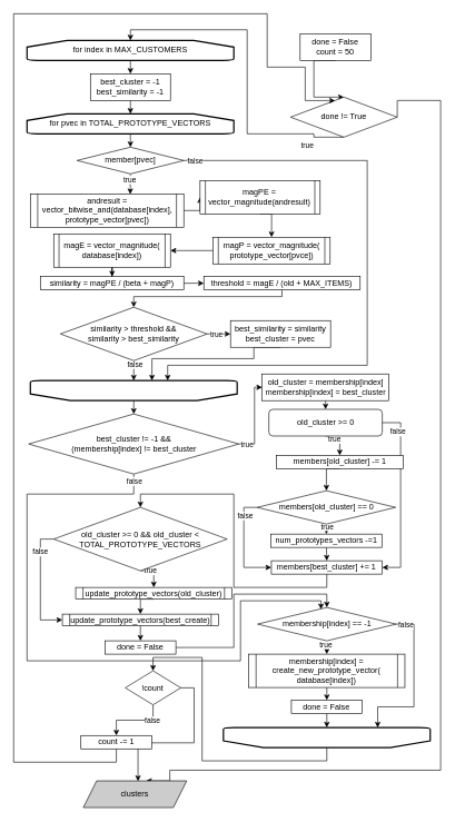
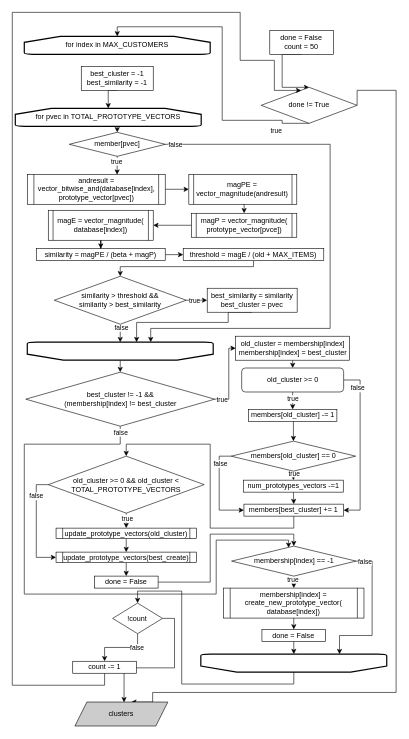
  <mxCell id="0" />
  <mxCell id="1" parent="0" />
  <mxCell id="2" style="edgeStyle=orthogonalEdgeStyle;rounded=0;orthogonalLoop=1;jettySize=auto;html=1;exitX=0.5;exitY=1;exitDx=0;exitDy=0;entryX=0.5;entryY=0;entryDx=0;entryDy=0;" edge="1" parent="1" source="92" target="7"><mxGeometry relative="1" as="geometry"><mxPoint x="470" y="80" as="sourcePoint" /><Array as="points"><mxPoint x="470" y="90" /></Array></mxGeometry></mxCell>
  <mxCell id="3" style="edgeStyle=orthogonalEdgeStyle;rounded=0;orthogonalLoop=1;jettySize=auto;html=1;exitX=1;exitY=0.5;exitDx=0;exitDy=0;entryX=0.607;entryY=-0.001;entryDx=0;entryDy=0;entryPerimeter=0;" edge="1" parent="1" source="7" target="49"><mxGeometry relative="1" as="geometry"><mxPoint x="660" y="1171.25" as="targetPoint" /><Array as="points"><mxPoint x="660" y="150" /><mxPoint x="660" y="1154" /><mxPoint x="254" y="1154" /><mxPoint x="254" y="1170" /></Array></mxGeometry></mxCell>
  <mxCell id="4" value="false" style="edgeLabel;html=1;align=center;verticalAlign=middle;resizable=0;points=[];" vertex="1" connectable="0" parent="3"><mxGeometry x="-0.731" relative="1" as="geometry"><mxPoint x="-88" y="-94" as="offset" /></mxGeometry></mxCell>
  <mxCell id="5" style="edgeStyle=orthogonalEdgeStyle;rounded=0;orthogonalLoop=1;jettySize=auto;html=1;exitX=0.5;exitY=1;exitDx=0;exitDy=0;entryX=0.5;entryY=0;entryDx=0;entryDy=0;entryPerimeter=0;" edge="1" parent="1" source="7" target="9"><mxGeometry relative="1" as="geometry"><mxPoint x="195.241" y="70" as="targetPoint" /><Array as="points"><mxPoint x="470" y="200" /><mxPoint x="370" y="200" /><mxPoint x="370" y="44" /><mxPoint x="195" y="44" /></Array></mxGeometry></mxCell>
  <mxCell id="6" value="true" style="edgeLabel;html=1;align=center;verticalAlign=middle;resizable=0;points=[];" vertex="1" connectable="0" parent="5"><mxGeometry x="-0.414" relative="1" as="geometry"><mxPoint x="85" y="17" as="offset" /></mxGeometry></mxCell>
  <mxCell id="7" value="done != True" style="rhombus;whiteSpace=wrap;html=1;" vertex="1" parent="1"><mxGeometry x="435" y="145" width="160" height="60" as="geometry" /></mxCell>
- <mxCell id="8" style="edgeStyle=orthogonalEdgeStyle;rounded=0;orthogonalLoop=1;jettySize=auto;html=1;exitX=0.5;exitY=1;exitDx=0;exitDy=0;exitPerimeter=0;entryX=0.5;entryY=0;entryDx=0;entryDy=0;" edge="1" parent="1" source="9" target="13"><mxGeometry relative="1" as="geometry" /></mxCell>
  <mxCell id="9" value="for index in MAX_CUSTOMERS" style="strokeWidth=2;html=1;shape=mxgraph.flowchart.loop_limit;whiteSpace=wrap;" vertex="1" parent="1"><mxGeometry x="40" y="60" width="310" height="30" as="geometry" /></mxCell>
  <mxCell id="10" style="edgeStyle=orthogonalEdgeStyle;rounded=0;orthogonalLoop=1;jettySize=auto;html=1;exitX=0.5;exitY=0;exitDx=0;exitDy=0;exitPerimeter=0;entryX=0.5;entryY=0;entryDx=0;entryDy=0;" edge="1" parent="1" source="11" target="46"><mxGeometry relative="1" as="geometry" /></mxCell>
  <mxCell id="11" value="" style="strokeWidth=2;html=1;shape=mxgraph.flowchart.loop_limit;whiteSpace=wrap;rotation=-180;" vertex="1" parent="1"><mxGeometry x="45" y="570" width="310" height="30" as="geometry" /></mxCell>
  <mxCell id="12" style="edgeStyle=orthogonalEdgeStyle;rounded=0;orthogonalLoop=1;jettySize=auto;html=1;exitX=0.5;exitY=1;exitDx=0;exitDy=0;entryX=0.5;entryY=0;entryDx=0;entryDy=0;entryPerimeter=0;" edge="1" parent="1" source="13" target="15"><mxGeometry relative="1" as="geometry" /></mxCell>
  <mxCell id="13" value="best_cluster = -1&lt;br&gt;best_similarity = -1" style="rounded=0;whiteSpace=wrap;html=1;" vertex="1" parent="1"><mxGeometry x="135" y="110" width="120" height="40" as="geometry" /></mxCell>
  <mxCell id="14" style="edgeStyle=orthogonalEdgeStyle;rounded=0;orthogonalLoop=1;jettySize=auto;html=1;exitX=0.5;exitY=1;exitDx=0;exitDy=0;exitPerimeter=0;entryX=0.5;entryY=0;entryDx=0;entryDy=0;" edge="1" parent="1" source="15" target="20"><mxGeometry relative="1" as="geometry" /></mxCell>
- <mxCell id="15" value="for&amp;nbsp;pvec&lt;span style=&quot;background-color: initial;&quot;&gt;&amp;nbsp;in&amp;nbsp;TOTAL_PROTOTYPE_VECTORS&lt;/span&gt;" style="strokeWidth=2;html=1;shape=mxgraph.flowchart.loop_limit;whiteSpace=wrap;" vertex="1" parent="1"><mxGeometry x="40" y="170" width="310" height="30" as="geometry" /></mxCell>
+ <mxCell id="15" value="for&amp;nbsp;pvec&lt;span style=&quot;background-color: initial;&quot;&gt;&amp;nbsp;in&amp;nbsp;TOTAL_PROTOTYPE_VECTORS&lt;/span&gt;" style="strokeWidth=2;html=1;shape=mxgraph.flowchart.loop_limit;whiteSpace=wrap;" vertex="1" parent="1"><mxGeometry x="25" y="180" width="310" height="30" as="geometry" /></mxCell>
  <mxCell id="16" style="edgeStyle=orthogonalEdgeStyle;rounded=0;orthogonalLoop=1;jettySize=auto;html=1;exitX=0.5;exitY=1;exitDx=0;exitDy=0;entryX=0.651;entryY=0.012;entryDx=0;entryDy=0;entryPerimeter=0;" edge="1" parent="1" source="20" target="22"><mxGeometry relative="1" as="geometry"><mxPoint x="360" y="300" as="targetPoint" /></mxGeometry></mxCell>
  <mxCell id="17" value="true" style="edgeLabel;html=1;align=center;verticalAlign=middle;resizable=0;points=[];" vertex="1" connectable="0" parent="16"><mxGeometry x="-0.391" y="-1" relative="1" as="geometry"><mxPoint as="offset" /></mxGeometry></mxCell>
  <mxCell id="18" style="edgeStyle=orthogonalEdgeStyle;rounded=0;orthogonalLoop=1;jettySize=auto;html=1;exitX=1;exitY=0.5;exitDx=0;exitDy=0;entryX=0.336;entryY=1.002;entryDx=0;entryDy=0;entryPerimeter=0;" edge="1" parent="1" source="20" target="11"><mxGeometry relative="1" as="geometry"><mxPoint x="570" y="360" as="targetPoint" /><Array as="points"><mxPoint x="550" y="240" /><mxPoint x="550" y="547" /><mxPoint x="251" y="547" /></Array></mxGeometry></mxCell>
  <mxCell id="19" value="false" style="edgeLabel;html=1;align=center;verticalAlign=middle;resizable=0;points=[];" vertex="1" connectable="0" parent="18"><mxGeometry x="-0.859" relative="1" as="geometry"><mxPoint x="-48" as="offset" /></mxGeometry></mxCell>
  <mxCell id="20" value="member[pvec]" style="rhombus;whiteSpace=wrap;html=1;" vertex="1" parent="1"><mxGeometry x="115" y="220" width="160" height="40" as="geometry" /></mxCell>
  <mxCell id="21" style="edgeStyle=orthogonalEdgeStyle;rounded=0;orthogonalLoop=1;jettySize=auto;html=1;exitX=1;exitY=0.5;exitDx=0;exitDy=0;entryX=0;entryY=0.5;entryDx=0;entryDy=0;" edge="1" parent="1" source="22" target="24"><mxGeometry relative="1" as="geometry" /></mxCell>
  <mxCell id="22" value="andresult = vector_bitwise_and(database[index], prototype_vector[pvec])" style="shape=process;whiteSpace=wrap;html=1;backgroundOutline=1;size=0.046;" vertex="1" parent="1"><mxGeometry x="45" y="290" width="230" height="50" as="geometry" /></mxCell>
  <mxCell id="23" style="edgeStyle=orthogonalEdgeStyle;rounded=0;orthogonalLoop=1;jettySize=auto;html=1;exitX=0.5;exitY=1;exitDx=0;exitDy=0;entryX=0.5;entryY=0;entryDx=0;entryDy=0;" edge="1" parent="1" source="24" target="26"><mxGeometry relative="1" as="geometry" /></mxCell>
- <mxCell id="24" value="magPE = vector_magnitude(andresult)" style="shape=process;whiteSpace=wrap;html=1;backgroundOutline=1;size=0.046;" vertex="1" parent="1"><mxGeometry x="299.38" y="270" width="180" height="50" as="geometry" /></mxCell>
+ <mxCell id="24" value="magPE = vector_magnitude(andresult)" style="shape=process;whiteSpace=wrap;html=1;backgroundOutline=1;size=0.046;" vertex="1" parent="1"><mxGeometry x="314.38" y="290" width="180" height="50" as="geometry" /></mxCell>
  <mxCell id="25" style="edgeStyle=orthogonalEdgeStyle;rounded=0;orthogonalLoop=1;jettySize=auto;html=1;exitX=0;exitY=0.5;exitDx=0;exitDy=0;entryX=1;entryY=0.5;entryDx=0;entryDy=0;" edge="1" parent="1" source="26" target="28"><mxGeometry relative="1" as="geometry" /></mxCell>
  <mxCell id="26" value="magP = vector_magnitude(&lt;br&gt;prototype_vector[pvce])" style="shape=process;whiteSpace=wrap;html=1;backgroundOutline=1;size=0.046;" vertex="1" parent="1"><mxGeometry x="318.76" y="355" width="175.62" height="40" as="geometry" /></mxCell>
  <mxCell id="27" style="edgeStyle=orthogonalEdgeStyle;rounded=0;orthogonalLoop=1;jettySize=auto;html=1;exitX=0.5;exitY=1;exitDx=0;exitDy=0;" edge="1" parent="1" source="28" target="30"><mxGeometry relative="1" as="geometry" /></mxCell>
  <mxCell id="28" value="magE = vector_magnitude(&lt;br&gt;database[index])" style="shape=process;whiteSpace=wrap;html=1;backgroundOutline=1;size=0.046;" vertex="1" parent="1"><mxGeometry x="80" y="350" width="175" height="50" as="geometry" /></mxCell>
  <mxCell id="29" style="edgeStyle=orthogonalEdgeStyle;rounded=0;orthogonalLoop=1;jettySize=auto;html=1;exitX=1;exitY=0.5;exitDx=0;exitDy=0;entryX=0;entryY=0.5;entryDx=0;entryDy=0;" edge="1" parent="1" source="30" target="32"><mxGeometry relative="1" as="geometry" /></mxCell>
  <mxCell id="30" value="similarity = magPE / (beta + magP)" style="rounded=0;whiteSpace=wrap;html=1;" vertex="1" parent="1"><mxGeometry x="60" y="414" width="215" height="20" as="geometry" /></mxCell>
  <mxCell id="31" style="edgeStyle=orthogonalEdgeStyle;rounded=0;orthogonalLoop=1;jettySize=auto;html=1;exitX=0.5;exitY=1;exitDx=0;exitDy=0;entryX=0.5;entryY=0;entryDx=0;entryDy=0;" edge="1" parent="1" source="32" target="37"><mxGeometry relative="1" as="geometry"><Array as="points"><mxPoint x="422" y="444" /><mxPoint x="200" y="444" /></Array></mxGeometry></mxCell>
  <mxCell id="32" value="threshold = magE / (old + MAX_ITEMS)" style="rounded=0;whiteSpace=wrap;html=1;" vertex="1" parent="1"><mxGeometry x="305.01" y="414" width="234.37" height="20" as="geometry" /></mxCell>
  <mxCell id="33" style="edgeStyle=orthogonalEdgeStyle;rounded=0;orthogonalLoop=1;jettySize=auto;html=1;exitX=1;exitY=0.5;exitDx=0;exitDy=0;entryX=0;entryY=0.5;entryDx=0;entryDy=0;" edge="1" parent="1" source="37" target="39"><mxGeometry relative="1" as="geometry"><mxPoint x="365" y="500" as="targetPoint" /></mxGeometry></mxCell>
  <mxCell id="34" value="true" style="edgeLabel;html=1;align=center;verticalAlign=middle;resizable=0;points=[];" vertex="1" connectable="0" parent="33"><mxGeometry x="-0.509" y="1" relative="1" as="geometry"><mxPoint x="4" y="1" as="offset" /></mxGeometry></mxCell>
  <mxCell id="35" style="edgeStyle=orthogonalEdgeStyle;rounded=0;orthogonalLoop=1;jettySize=auto;html=1;exitX=0.5;exitY=1;exitDx=0;exitDy=0;entryX=0.5;entryY=1;entryDx=0;entryDy=0;entryPerimeter=0;" edge="1" parent="1" source="37" target="11"><mxGeometry relative="1" as="geometry"><mxPoint x="200.241" y="560" as="targetPoint" /></mxGeometry></mxCell>
  <mxCell id="36" value="false" style="edgeLabel;html=1;align=center;verticalAlign=middle;resizable=0;points=[];" vertex="1" connectable="0" parent="35"><mxGeometry x="-0.637" y="1" relative="1" as="geometry"><mxPoint as="offset" /></mxGeometry></mxCell>
  <mxCell id="37" value="similarity &amp;gt; threshold &amp;amp;&amp;amp; &lt;br&gt;similarity &amp;gt; best_similarity" style="rhombus;whiteSpace=wrap;html=1;" vertex="1" parent="1"><mxGeometry x="90.01" y="460" width="220" height="80" as="geometry" /></mxCell>
  <mxCell id="38" style="edgeStyle=orthogonalEdgeStyle;rounded=0;orthogonalLoop=1;jettySize=auto;html=1;exitX=0.5;exitY=1;exitDx=0;exitDy=0;entryX=0.412;entryY=1.002;entryDx=0;entryDy=0;entryPerimeter=0;" edge="1" parent="1" source="39" target="11"><mxGeometry relative="1" as="geometry"><Array as="points"><mxPoint x="380" y="520" /><mxPoint x="380" y="537" /><mxPoint x="227" y="537" /></Array></mxGeometry></mxCell>
  <mxCell id="39" value="best_similarity = similarity&lt;br&gt;best_cluster = pvec" style="rounded=0;whiteSpace=wrap;html=1;" vertex="1" parent="1"><mxGeometry x="345" y="480" width="150" height="40" as="geometry" /></mxCell>
  <mxCell id="40" style="edgeStyle=orthogonalEdgeStyle;rounded=0;orthogonalLoop=1;jettySize=auto;html=1;exitX=0.5;exitY=0;exitDx=0;exitDy=0;exitPerimeter=0;entryX=0.5;entryY=0;entryDx=0;entryDy=0;" edge="1" parent="1" source="41" target="89"><mxGeometry relative="1" as="geometry" /></mxCell>
  <mxCell id="41" value="" style="strokeWidth=2;html=1;shape=mxgraph.flowchart.loop_limit;whiteSpace=wrap;rotation=-180;" vertex="1" parent="1"><mxGeometry x="334.38" y="1090" width="310" height="30" as="geometry" /></mxCell>
  <mxCell id="42" style="edgeStyle=orthogonalEdgeStyle;rounded=0;orthogonalLoop=1;jettySize=auto;html=1;exitX=1;exitY=0.5;exitDx=0;exitDy=0;entryX=0;entryY=0.5;entryDx=0;entryDy=0;" edge="1" parent="1" source="46" target="48"><mxGeometry relative="1" as="geometry"><mxPoint x="420" y="600" as="targetPoint" /><Array as="points"><mxPoint x="381" y="665" /><mxPoint x="381" y="580" /></Array></mxGeometry></mxCell>
  <mxCell id="43" value="true" style="edgeLabel;html=1;align=center;verticalAlign=middle;resizable=0;points=[];" vertex="1" connectable="0" parent="42"><mxGeometry x="-0.787" y="-1" relative="1" as="geometry"><mxPoint x="-1" y="-1" as="offset" /></mxGeometry></mxCell>
  <mxCell id="44" style="edgeStyle=orthogonalEdgeStyle;rounded=0;orthogonalLoop=1;jettySize=auto;html=1;exitX=0.5;exitY=1;exitDx=0;exitDy=0;entryX=0.458;entryY=0.055;entryDx=0;entryDy=0;entryPerimeter=0;" edge="1" parent="1" source="46" target="81"><mxGeometry relative="1" as="geometry"><mxPoint x="-30" y="750" as="targetPoint" /><Array as="points"><mxPoint x="200" y="740" /><mxPoint x="40" y="740" /><mxPoint x="40" y="990" /><mxPoint x="360" y="990" /><mxPoint x="360" y="900" /><mxPoint x="481" y="900" /></Array></mxGeometry></mxCell>
  <mxCell id="45" value="false" style="edgeLabel;html=1;align=center;verticalAlign=middle;resizable=0;points=[];" vertex="1" connectable="0" parent="44"><mxGeometry x="-0.679" y="1" relative="1" as="geometry"><mxPoint x="128" y="-21" as="offset" /></mxGeometry></mxCell>
  <mxCell id="46" value="best_cluster != -1 &amp;amp;&amp;amp; &lt;br&gt;(membership[index] != best_cluster" style="rhombus;whiteSpace=wrap;html=1;" vertex="1" parent="1"><mxGeometry x="42.51" y="620" width="315" height="90" as="geometry" /></mxCell>
  <mxCell id="47" style="edgeStyle=orthogonalEdgeStyle;rounded=0;orthogonalLoop=1;jettySize=auto;html=1;exitX=0.5;exitY=1;exitDx=0;exitDy=0;entryX=0.5;entryY=0;entryDx=0;entryDy=0;" edge="1" parent="1" source="48" target="54"><mxGeometry relative="1" as="geometry" /></mxCell>
  <mxCell id="48" value="old_cluster = membership[index]&lt;br&gt;membership[index] = best_cluster" style="rounded=0;whiteSpace=wrap;html=1;" vertex="1" parent="1"><mxGeometry x="392.5" y="560" width="190" height="40" as="geometry" /></mxCell>
  <mxCell id="49" value="clusters" style="shape=parallelogram;perimeter=parallelogramPerimeter;whiteSpace=wrap;html=1;fixedSize=1;fillColor=#CCCCCC;" vertex="1" parent="1"><mxGeometry x="124.38" y="1170" width="155" height="40" as="geometry" /></mxCell>
  <mxCell id="50" style="edgeStyle=orthogonalEdgeStyle;rounded=0;orthogonalLoop=1;jettySize=auto;html=1;exitX=0.5;exitY=1;exitDx=0;exitDy=0;entryX=0.5;entryY=0;entryDx=0;entryDy=0;" edge="1" parent="1" source="54" target="56"><mxGeometry relative="1" as="geometry" /></mxCell>
  <mxCell id="51" value="true" style="edgeLabel;html=1;align=center;verticalAlign=middle;resizable=0;points=[];" vertex="1" connectable="0" parent="50"><mxGeometry x="-0.489" relative="1" as="geometry"><mxPoint y="4" as="offset" /></mxGeometry></mxCell>
  <mxCell id="52" style="edgeStyle=orthogonalEdgeStyle;rounded=0;orthogonalLoop=1;jettySize=auto;html=1;exitX=1;exitY=0.5;exitDx=0;exitDy=0;entryX=1;entryY=0.5;entryDx=0;entryDy=0;" edge="1" parent="1" source="54" target="65"><mxGeometry relative="1" as="geometry"><Array as="points"><mxPoint x="600" y="633" /><mxPoint x="600" y="850" /></Array></mxGeometry></mxCell>
  <mxCell id="53" value="false" style="edgeLabel;html=1;align=center;verticalAlign=middle;resizable=0;points=[];" vertex="1" connectable="0" parent="52"><mxGeometry x="-0.905" relative="1" as="geometry"><mxPoint x="10" y="13" as="offset" /></mxGeometry></mxCell>
  <mxCell id="54" value="old_cluster &amp;gt;= 0" style="whiteSpace=wrap;html=1;rounded=1;" vertex="1" parent="1"><mxGeometry x="402.5" y="613" width="170" height="40" as="geometry" /></mxCell>
  <mxCell id="55" style="edgeStyle=orthogonalEdgeStyle;rounded=0;orthogonalLoop=1;jettySize=auto;html=1;exitX=0.5;exitY=1;exitDx=0;exitDy=0;entryX=0.5;entryY=0;entryDx=0;entryDy=0;" edge="1" parent="1" source="56" target="61"><mxGeometry relative="1" as="geometry" /></mxCell>
- <mxCell id="56" value="members[old_cluster] -= 1" style="rounded=0;whiteSpace=wrap;html=1;" vertex="1" parent="1"><mxGeometry x="413.75" y="682" width="190" height="20" as="geometry" /></mxCell>
+ <mxCell id="56" value="members[old_cluster] -= 1" style="rounded=0;whiteSpace=wrap;html=1;" vertex="1" parent="1"><mxGeometry x="413.75" y="682" width="147.5" height="20" as="geometry" /></mxCell>
  <mxCell id="57" style="edgeStyle=orthogonalEdgeStyle;rounded=0;orthogonalLoop=1;jettySize=auto;html=1;exitX=0.5;exitY=1;exitDx=0;exitDy=0;entryX=0.5;entryY=0;entryDx=0;entryDy=0;" edge="1" parent="1" source="61" target="63"><mxGeometry relative="1" as="geometry" /></mxCell>
  <mxCell id="58" value="true" style="edgeLabel;html=1;align=center;verticalAlign=middle;resizable=0;points=[];" vertex="1" connectable="0" parent="57"><mxGeometry x="-0.401" y="1" relative="1" as="geometry"><mxPoint as="offset" /></mxGeometry></mxCell>
  <mxCell id="59" style="edgeStyle=orthogonalEdgeStyle;rounded=0;orthogonalLoop=1;jettySize=auto;html=1;exitX=0;exitY=0.5;exitDx=0;exitDy=0;entryX=0;entryY=0.5;entryDx=0;entryDy=0;" edge="1" parent="1" source="61" target="65"><mxGeometry relative="1" as="geometry" /></mxCell>
  <mxCell id="60" value="false" style="edgeLabel;html=1;align=center;verticalAlign=middle;resizable=0;points=[];" vertex="1" connectable="0" parent="59"><mxGeometry x="-0.848" relative="1" as="geometry"><mxPoint x="-8" y="12" as="offset" /></mxGeometry></mxCell>
  <mxCell id="61" value="members[old_cluster] == 0" style="rhombus;whiteSpace=wrap;html=1;" vertex="1" parent="1"><mxGeometry x="385" y="735" width="207.5" height="50" as="geometry" /></mxCell>
  <mxCell id="62" style="edgeStyle=orthogonalEdgeStyle;rounded=0;orthogonalLoop=1;jettySize=auto;html=1;exitX=0.5;exitY=1;exitDx=0;exitDy=0;entryX=0.5;entryY=0;entryDx=0;entryDy=0;" edge="1" parent="1" source="63" target="65"><mxGeometry relative="1" as="geometry" /></mxCell>
  <mxCell id="63" value="num_prototypes_vectors -=1" style="rounded=0;whiteSpace=wrap;html=1;" vertex="1" parent="1"><mxGeometry x="405.63" y="800" width="166.25" height="20" as="geometry" /></mxCell>
  <mxCell id="64" style="edgeStyle=orthogonalEdgeStyle;rounded=0;orthogonalLoop=1;jettySize=auto;html=1;exitX=0.5;exitY=1;exitDx=0;exitDy=0;entryX=0.5;entryY=0;entryDx=0;entryDy=0;" edge="1" parent="1" source="65" target="70"><mxGeometry relative="1" as="geometry"><mxPoint x="489" y="880" as="targetPoint" /><Array as="points"><mxPoint x="489" y="880" /><mxPoint x="350" y="880" /><mxPoint x="350" y="740" /><mxPoint x="210" y="740" /></Array></mxGeometry></mxCell>
  <mxCell id="65" value="members[best_cluster] += 1" style="rounded=0;whiteSpace=wrap;html=1;" vertex="1" parent="1"><mxGeometry x="406.25" y="840" width="166.25" height="20" as="geometry" /></mxCell>
  <mxCell id="66" style="edgeStyle=orthogonalEdgeStyle;rounded=0;orthogonalLoop=1;jettySize=auto;html=1;exitX=0.5;exitY=1;exitDx=0;exitDy=0;entryX=0.5;entryY=0;entryDx=0;entryDy=0;" edge="1" parent="1" source="70" target="72"><mxGeometry relative="1" as="geometry" /></mxCell>
  <mxCell id="67" value="true" style="edgeLabel;html=1;align=center;verticalAlign=middle;resizable=0;points=[];" vertex="1" connectable="0" parent="66"><mxGeometry x="-0.394" y="1" relative="1" as="geometry"><mxPoint as="offset" /></mxGeometry></mxCell>
  <mxCell id="68" style="edgeStyle=orthogonalEdgeStyle;rounded=0;orthogonalLoop=1;jettySize=auto;html=1;exitX=0;exitY=0.5;exitDx=0;exitDy=0;entryX=0;entryY=0.5;entryDx=0;entryDy=0;" edge="1" parent="1" source="70" target="74"><mxGeometry relative="1" as="geometry" /></mxCell>
  <mxCell id="69" value="false" style="edgeLabel;html=1;align=center;verticalAlign=middle;resizable=0;points=[];" vertex="1" connectable="0" parent="68"><mxGeometry x="-0.558" y="-1" relative="1" as="geometry"><mxPoint as="offset" /></mxGeometry></mxCell>
  <mxCell id="70" value="old_cluster &amp;gt;= 0 &amp;amp;&amp;amp; old_cluster &amp;lt; TOTAL_PROTOTYPE_VECTORS" style="rhombus;whiteSpace=wrap;html=1;" vertex="1" parent="1"><mxGeometry x="80" y="760" width="260" height="95" as="geometry" /></mxCell>
  <mxCell id="71" style="edgeStyle=orthogonalEdgeStyle;rounded=0;orthogonalLoop=1;jettySize=auto;html=1;exitX=0.5;exitY=1;exitDx=0;exitDy=0;entryX=0.5;entryY=0;entryDx=0;entryDy=0;" edge="1" parent="1" source="72" target="74"><mxGeometry relative="1" as="geometry" /></mxCell>
- <mxCell id="72" value="update_prototype_vectors(old_cluster)" style="shape=process;whiteSpace=wrap;html=1;backgroundOutline=1;size=0.046;" vertex="1" parent="1"><mxGeometry x="112.97" y="880" width="234.06" height="17.5" as="geometry" /></mxCell>
+ <mxCell id="72" value="update_prototype_vectors(old_cluster)" style="shape=process;whiteSpace=wrap;html=1;backgroundOutline=1;size=0.046;" vertex="1" parent="1"><mxGeometry x="92.97" y="880" width="234.06" height="17.5" as="geometry" /></mxCell>
  <mxCell id="73" style="edgeStyle=orthogonalEdgeStyle;rounded=0;orthogonalLoop=1;jettySize=auto;html=1;exitX=0.5;exitY=1;exitDx=0;exitDy=0;entryX=0.5;entryY=0;entryDx=0;entryDy=0;" edge="1" parent="1" source="74" target="76"><mxGeometry relative="1" as="geometry" /></mxCell>
  <mxCell id="74" value="update_prototype_vectors(best_create)" style="shape=process;whiteSpace=wrap;html=1;backgroundOutline=1;size=0.046;" vertex="1" parent="1"><mxGeometry x="92.97" y="920" width="234.06" height="17.5" as="geometry" /></mxCell>
  <mxCell id="75" style="edgeStyle=orthogonalEdgeStyle;rounded=0;orthogonalLoop=1;jettySize=auto;html=1;exitX=1;exitY=0.5;exitDx=0;exitDy=0;entryX=0.5;entryY=0;entryDx=0;entryDy=0;" edge="1" parent="1" source="76" target="81"><mxGeometry relative="1" as="geometry"><Array as="points"><mxPoint x="350" y="970" /><mxPoint x="350" y="890" /><mxPoint x="489" y="890" /></Array></mxGeometry></mxCell>
  <mxCell id="76" value="done = False" style="rounded=0;whiteSpace=wrap;html=1;" vertex="1" parent="1"><mxGeometry x="156.88" y="960" width="106.25" height="20" as="geometry" /></mxCell>
  <mxCell id="77" style="edgeStyle=orthogonalEdgeStyle;rounded=0;orthogonalLoop=1;jettySize=auto;html=1;exitX=0.5;exitY=1;exitDx=0;exitDy=0;entryX=0.5;entryY=0;entryDx=0;entryDy=0;" edge="1" parent="1" source="81" target="83"><mxGeometry relative="1" as="geometry" /></mxCell>
  <mxCell id="78" value="true" style="edgeLabel;html=1;align=center;verticalAlign=middle;resizable=0;points=[];" vertex="1" connectable="0" parent="77"><mxGeometry x="-0.5" y="-2" relative="1" as="geometry"><mxPoint as="offset" /></mxGeometry></mxCell>
  <mxCell id="79" style="edgeStyle=orthogonalEdgeStyle;rounded=0;orthogonalLoop=1;jettySize=auto;html=1;exitX=1;exitY=0.5;exitDx=0;exitDy=0;entryX=0.254;entryY=0.993;entryDx=0;entryDy=0;entryPerimeter=0;" edge="1" parent="1" source="81" target="41"><mxGeometry relative="1" as="geometry"><mxPoint x="620" y="1120" as="targetPoint" /><Array as="points"><mxPoint x="620" y="935" /><mxPoint x="620" y="1059" /><mxPoint x="566" y="1059" /></Array></mxGeometry></mxCell>
  <mxCell id="80" value="false" style="edgeLabel;html=1;align=center;verticalAlign=middle;resizable=0;points=[];" vertex="1" connectable="0" parent="79"><mxGeometry x="-0.927" relative="1" as="geometry"><mxPoint x="5" as="offset" /></mxGeometry></mxCell>
  <mxCell id="81" value="membership[index] == -1" style="rhombus;whiteSpace=wrap;html=1;" vertex="1" parent="1"><mxGeometry x="385.63" y="910" width="207.5" height="50" as="geometry" /></mxCell>
  <mxCell id="82" style="edgeStyle=orthogonalEdgeStyle;rounded=0;orthogonalLoop=1;jettySize=auto;html=1;exitX=0.5;exitY=1;exitDx=0;exitDy=0;entryX=0.5;entryY=0;entryDx=0;entryDy=0;" edge="1" parent="1" source="83" target="85"><mxGeometry relative="1" as="geometry" /></mxCell>
  <mxCell id="83" value="membership[index] = create_new_prototype_vector(&lt;br&gt;database[index])" style="shape=process;whiteSpace=wrap;html=1;backgroundOutline=1;size=0.046;" vertex="1" parent="1"><mxGeometry x="372.35" y="980" width="234.06" height="50" as="geometry" /></mxCell>
  <mxCell id="84" style="edgeStyle=orthogonalEdgeStyle;rounded=0;orthogonalLoop=1;jettySize=auto;html=1;exitX=0.5;exitY=1;exitDx=0;exitDy=0;entryX=0.5;entryY=1;entryDx=0;entryDy=0;entryPerimeter=0;" edge="1" parent="1" source="85" target="41"><mxGeometry relative="1" as="geometry" /></mxCell>
  <mxCell id="85" value="done = False" style="rounded=0;whiteSpace=wrap;html=1;" vertex="1" parent="1"><mxGeometry x="436.26" y="1049" width="106.25" height="20" as="geometry" /></mxCell>
  <mxCell id="86" style="edgeStyle=orthogonalEdgeStyle;rounded=0;orthogonalLoop=1;jettySize=auto;html=1;exitX=0.5;exitY=1;exitDx=0;exitDy=0;entryX=0.5;entryY=0;entryDx=0;entryDy=0;" edge="1" parent="1" source="89" target="91"><mxGeometry relative="1" as="geometry" /></mxCell>
  <mxCell id="87" value="false" style="edgeLabel;html=1;align=center;verticalAlign=middle;resizable=0;points=[];" vertex="1" connectable="0" parent="86"><mxGeometry x="-0.518" relative="1" as="geometry"><mxPoint as="offset" /></mxGeometry></mxCell>
  <mxCell id="88" style="edgeStyle=orthogonalEdgeStyle;rounded=0;orthogonalLoop=1;jettySize=auto;html=1;exitX=1;exitY=0.5;exitDx=0;exitDy=0;entryX=0.529;entryY=0.011;entryDx=0;entryDy=0;entryPerimeter=0;" edge="1" parent="1" source="89" target="49"><mxGeometry relative="1" as="geometry"><mxPoint x="240" y="1150" as="targetPoint" /></mxGeometry></mxCell>
  <mxCell id="89" value="!count" style="rhombus;whiteSpace=wrap;html=1;" vertex="1" parent="1"><mxGeometry x="187.35" y="1005" width="83.12" height="51" as="geometry" /></mxCell>
  <mxCell id="90" style="edgeStyle=orthogonalEdgeStyle;rounded=0;orthogonalLoop=1;jettySize=auto;html=1;exitX=0.5;exitY=1;exitDx=0;exitDy=0;entryX=0.417;entryY=0.085;entryDx=0;entryDy=0;entryPerimeter=0;" edge="1" parent="1" source="91" target="7"><mxGeometry relative="1" as="geometry"><Array as="points"><mxPoint x="174" y="1142" /><mxPoint x="20" y="1142" /><mxPoint x="20" y="20" /><mxPoint x="400" y="20" /><mxPoint x="400" y="100" /><mxPoint x="457" y="100" /></Array></mxGeometry></mxCell>
  <mxCell id="91" value="count -= 1" style="rounded=0;whiteSpace=wrap;html=1;" vertex="1" parent="1"><mxGeometry x="120.79" y="1102" width="106.25" height="20" as="geometry" /></mxCell>
  <mxCell id="92" value="done = False&lt;br&gt;count = 50" style="rounded=0;whiteSpace=wrap;html=1;" vertex="1" parent="1"><mxGeometry x="449.38" y="50" width="106.25" height="40" as="geometry" /></mxCell>
